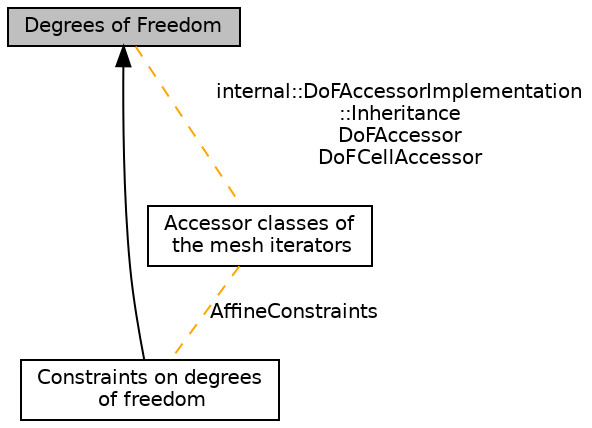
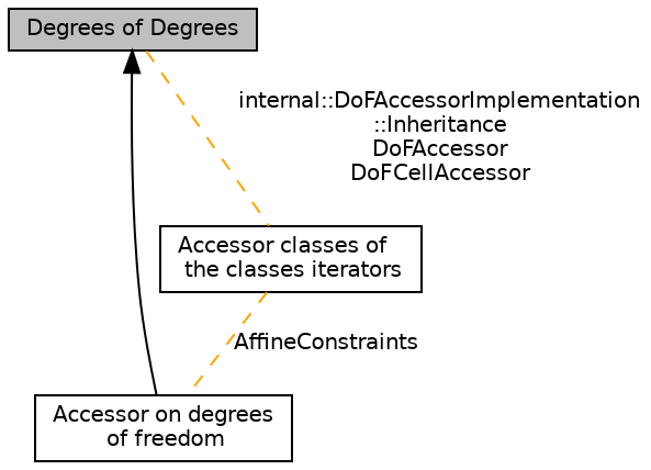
  digraph {
    rankdir=TB
    node [color=black fillcolor=white fontname=Helvetica fontsize=10 shape=box style=filled]
    edge [color=orange dir=none fontname=Helvetica fontsize=10 labelfontname=Helvetica labelfontsize=10 shape=plaintext style=dashed]
-   n1 [height=0.2 label="Constraints on degrees\l of freedom" width=0.4]
-   n2 [height=0.2 label="Accessor classes of\l the mesh iterators" width=0.4]
-   n3 [fillcolor=grey75 fontcolor=black height=0.2 label="Degrees of Freedom" width=0.4]
+   n1 [height=0.2 label="Accessor on degrees\l of freedom" width=0.4]
+   n2 [height=0.2 label="Accessor classes of\l the classes iterators" width=0.4]
+   n3 [fillcolor=grey75 fontcolor=black height=0.2 label="Degrees of Degrees" width=0.4]
    n2 -> n1 [label=AffineConstraints]
    n3 -> n1 [dir=back style=solid color=""]
    n3 -> n2 [label="internal::DoFAccessorImplementation\l::Inheritance\nDoFAccessor\nDoFCellAccessor"]
  }
